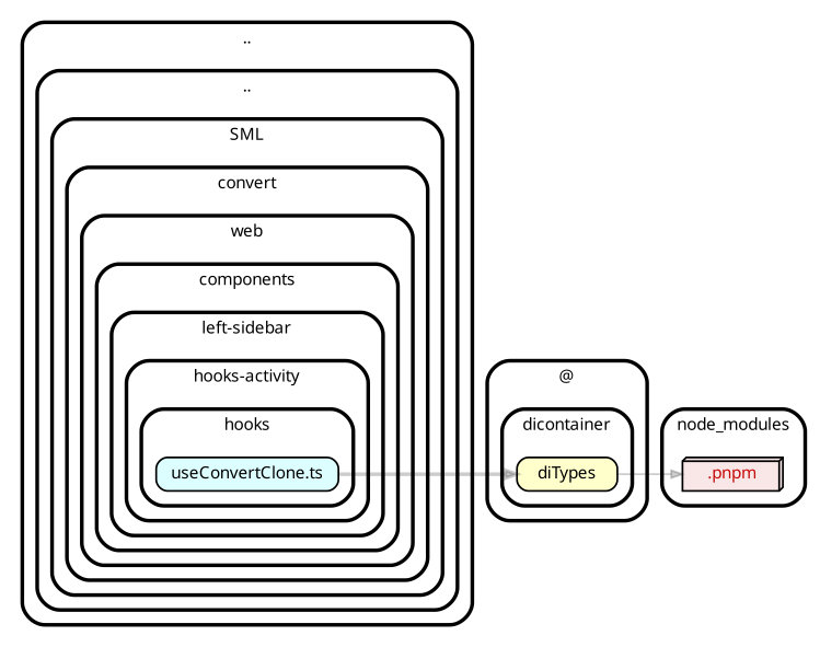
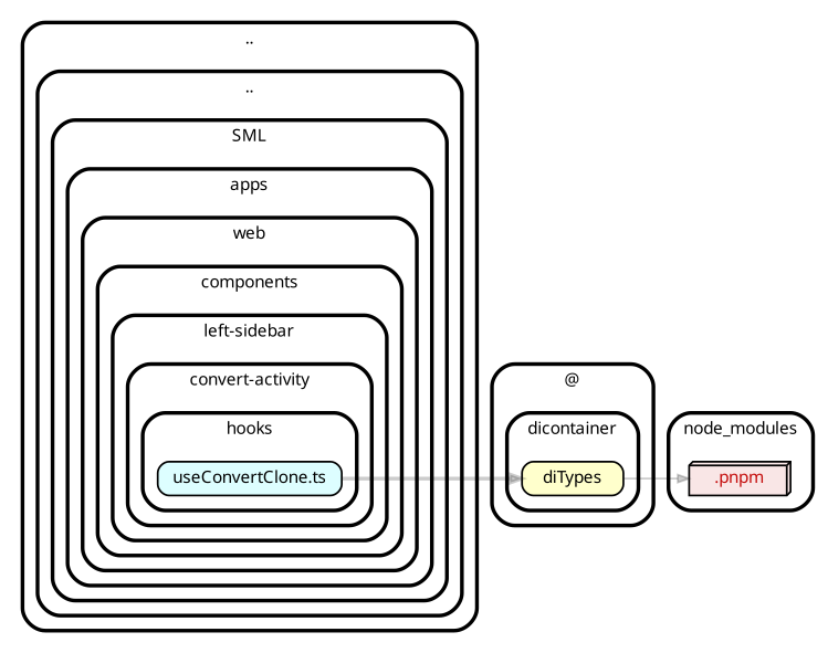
  strict digraph {
    compound=true
    fillcolor="#ffffff"
    fontname="Noto Sans"
    fontsize=9
    nodesep=0.16
    rankdir=LR
    ranksep=0.18
    splines=true
    style="rounded,bold,filled"
    node [color=black fontcolor=black fontname="Noto Sans" fontsize=9 shape=box style="rounded, filled"]
    edge [arrowhead=normal arrowsize=0.6 color="#00000033" fontname="Noto Sans" fontsize=9]
    n1 [fillcolor="#ddfeff" height=0.2 label=<useConvertClone.ts>]
    n2 [fillcolor="#c40b0a1a" fontcolor="#c40b0a" height=0.2 label=<.pnpm> shape=box3d]
    n3 [fillcolor="#ffffcc" height=0.2 label=<diTypes>]
    subgraph cluster_1 {
      label=".."
      subgraph cluster_2 {
        label=".."
        subgraph cluster_3 {
          label=SML
          subgraph cluster_4 {
-           label=convert
+           label=apps
            subgraph cluster_5 {
              label=web
              subgraph cluster_6 {
                label=components
                subgraph cluster_7 {
                  label="left-sidebar"
                  subgraph cluster_8 {
-                   label="hooks-activity"
+                   label="convert-activity"
                    subgraph cluster_9 {
                      label=hooks
                      n1
                    }
                  }
                }
              }
            }
          }
        }
      }
    }
    subgraph cluster_10 {
      label=node_modules
      n2
    }
    subgraph cluster_11 {
      label="@"
      subgraph cluster_12 {
        label=dicontainer
        n3
      }
    }
    n1 -> n3 [penwidth=2.0]
    n3 -> n2 [penwidth=1.0]
  }
